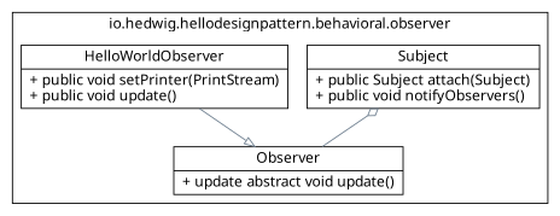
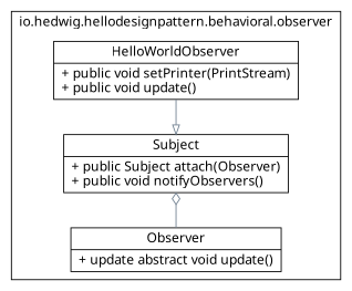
  digraph {
    fontname="Noto Sans"
    node [fontname="Noto Sans" shape=record]
    edge [color=slategray fontname="Noto Sans" fontsize=11]
    n1 [label="{Observer | + update abstract void update()\l}"]
-   n2 [label="{Subject | + public Subject attach(Subject)\l+ public void notifyObservers()\l}"]
+   n2 [label="{Subject | + public Subject attach(Observer)\l+ public void notifyObservers()\l}"]
    n3 [label="{HelloWorldObserver | + public void setPrinter(PrintStream)\l+ public void update()\l}"]
    subgraph cluster_1 {
      label="io.hedwig.hellodesignpattern.behavioral.observer"
      n1
      n2
      n3
    }
    n2 -> n1 [arrowtail=odiamond dir=back]
-   n3 -> n1 [arrowhead=empty]
+   n3 -> n2 [arrowhead=empty]
  }
